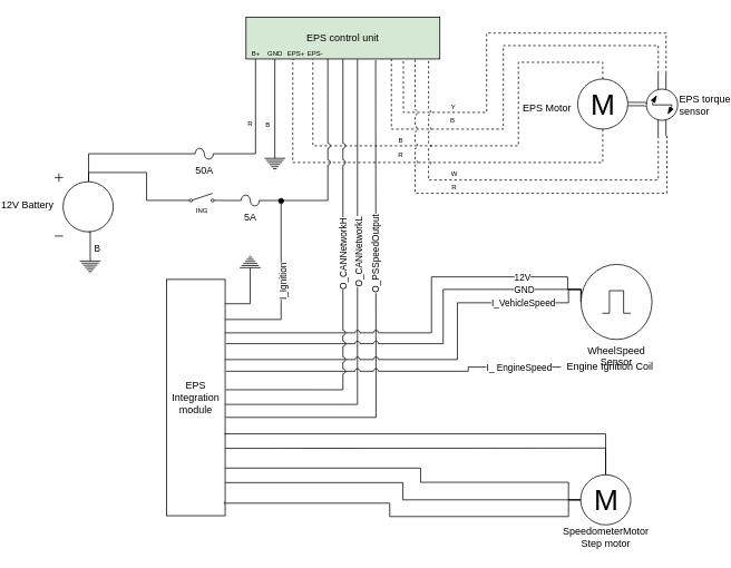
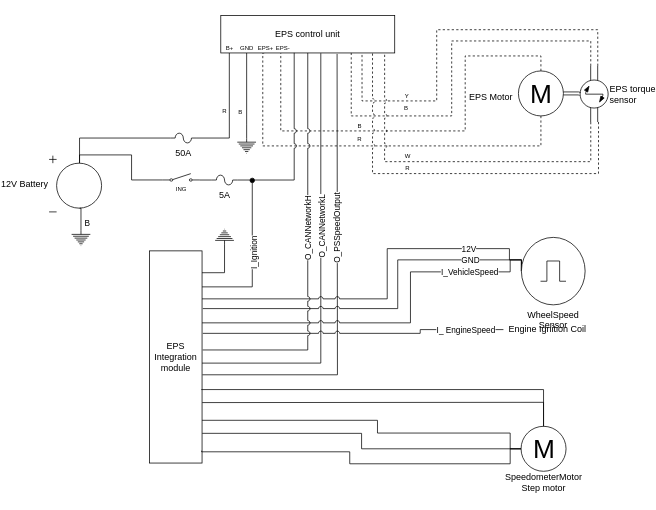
  <mxCell id="0" />
  <mxCell id="1" parent="0" />
  <mxCell id="2" style="edgeStyle=orthogonalEdgeStyle;rounded=0;orthogonalLoop=1;jettySize=auto;html=1;exitX=0.58;exitY=0.135;exitDx=0;exitDy=0;exitPerimeter=0;entryX=0;entryY=0.5;entryDx=0;entryDy=0;entryPerimeter=0;endArrow=none;endFill=0;" parent="1" source="45" target="15" edge="1"><mxGeometry relative="1" as="geometry"><Array as="points"><mxPoint x="61" y="184" /></Array></mxGeometry></mxCell>
  <mxCell id="3" value="" style="group" parent="1" vertex="1" connectable="0"><mxGeometry x="645.97" y="568" width="68" height="90" as="geometry" /></mxCell>
  <mxCell id="4" value="M" style="verticalLabelPosition=middle;shadow=0;dashed=0;align=center;html=1;verticalAlign=middle;strokeWidth=1;shape=ellipse;aspect=fixed;fontSize=35;" parent="3" vertex="1"><mxGeometry x="3.552" width="60" height="60" as="geometry" /></mxCell>
  <mxCell id="5" value="SpeedometerMotor&lt;br&gt;Step motor" style="text;html=1;strokeColor=none;fillColor=none;align=center;verticalAlign=middle;whiteSpace=wrap;rounded=0;" parent="3" vertex="1"><mxGeometry y="60" width="68" height="30" as="geometry" /></mxCell>
  <mxCell id="6" style="edgeStyle=orthogonalEdgeStyle;rounded=0;jumpStyle=arc;jumpSize=6;orthogonalLoop=1;jettySize=auto;html=1;exitX=0.529;exitY=0.016;exitDx=0;exitDy=0;entryX=0.575;entryY=1.007;entryDx=0;entryDy=0;entryPerimeter=0;fontSize=12;startArrow=none;startFill=0;endArrow=none;endFill=0;exitPerimeter=0;" parent="1" source="10" target="28" edge="1"><mxGeometry relative="1" as="geometry" /></mxCell>
  <mxCell id="7" value="O_CANNetworkL" style="edgeLabel;html=1;align=center;verticalAlign=middle;resizable=0;points=[];rotation=-90;" vertex="1" connectable="0" parent="6"><mxGeometry x="0.206" y="-1" relative="1" as="geometry"><mxPoint y="4" as="offset" /></mxGeometry></mxCell>
  <mxCell id="8" style="edgeStyle=orthogonalEdgeStyle;rounded=0;jumpStyle=arc;jumpSize=6;orthogonalLoop=1;jettySize=auto;html=1;exitX=0.584;exitY=-0.006;exitDx=0;exitDy=0;fontSize=12;startArrow=none;startFill=0;endArrow=none;endFill=0;exitPerimeter=0;" parent="1" source="10" edge="1"><mxGeometry relative="1" as="geometry"><mxPoint x="404.118" y="71.294" as="targetPoint" /></mxGeometry></mxCell>
  <mxCell id="9" value="O_PSSpeedOutput" style="edgeLabel;html=1;align=center;verticalAlign=middle;resizable=0;points=[];rotation=-90;" vertex="1" connectable="0" parent="8"><mxGeometry x="0.255" y="-2" relative="1" as="geometry"><mxPoint x="-2" y="7" as="offset" /></mxGeometry></mxCell>
  <mxCell id="10" value="EPS Integration module" style="rounded=0;whiteSpace=wrap;html=1;direction=south;" parent="1" vertex="1"><mxGeometry x="154" y="334" width="70" height="283" as="geometry" /></mxCell>
  <mxCell id="11" value="B" style="edgeStyle=orthogonalEdgeStyle;rounded=0;orthogonalLoop=1;jettySize=auto;html=1;exitX=0.5;exitY=0;exitDx=0;exitDy=0;exitPerimeter=0;endArrow=none;endFill=0;entryX=0.5;entryY=1;entryDx=0;entryDy=0;fontSize=8;" parent="1" source="12" target="30" edge="1"><mxGeometry x="-0.397" y="9" relative="1" as="geometry"><mxPoint x="282" y="144" as="targetPoint" /><Array as="points"><mxPoint x="284" y="166" /><mxPoint x="284" y="166" /></Array><mxPoint as="offset" /></mxGeometry></mxCell>
  <mxCell id="12" value="" style="pointerEvents=1;verticalLabelPosition=bottom;shadow=0;dashed=0;align=center;html=1;verticalAlign=top;shape=mxgraph.electrical.signal_sources.protective_earth;" parent="1" vertex="1"><mxGeometry x="271" y="184" width="25" height="20" as="geometry" /></mxCell>
  <mxCell id="13" style="edgeStyle=orthogonalEdgeStyle;rounded=0;orthogonalLoop=1;jettySize=auto;html=1;exitX=1;exitY=0.5;exitDx=0;exitDy=0;exitPerimeter=0;entryX=0.049;entryY=0.983;entryDx=0;entryDy=0;entryPerimeter=0;endArrow=none;endFill=0;" parent="1" source="15" target="28" edge="1"><mxGeometry relative="1" as="geometry" /></mxCell>
  <mxCell id="14" value="R" style="edgeLabel;html=1;align=center;verticalAlign=middle;resizable=0;points=[];fontSize=8;" parent="13" vertex="1" connectable="0"><mxGeometry x="-0.71" y="2" relative="1" as="geometry"><mxPoint x="14" y="-34" as="offset" /></mxGeometry></mxCell>
  <mxCell id="15" value="50A" style="pointerEvents=1;verticalLabelPosition=bottom;shadow=0;dashed=0;align=center;html=1;verticalAlign=top;shape=mxgraph.electrical.miscellaneous.fuse_4;" parent="1" vertex="1"><mxGeometry x="182" y="177" width="34" height="13" as="geometry" /></mxCell>
  <mxCell id="16" style="edgeStyle=orthogonalEdgeStyle;rounded=0;orthogonalLoop=1;jettySize=auto;html=1;exitX=0.5;exitY=1;exitDx=0;exitDy=0;fontSize=8;endArrow=none;endFill=0;entryX=0.25;entryY=1;entryDx=0;entryDy=0;dashed=1;" parent="1" source="21" target="28" edge="1"><mxGeometry relative="1" as="geometry"><mxPoint x="569" y="204" as="targetPoint" /><Array as="points"><mxPoint x="676" y="194" /><mxPoint x="305" y="194" /></Array></mxGeometry></mxCell>
  <mxCell id="17" value="R" style="edgeLabel;html=1;align=center;verticalAlign=middle;resizable=0;points=[];fontSize=8;" parent="16" vertex="1" connectable="0"><mxGeometry x="0.026" relative="1" as="geometry"><mxPoint x="-8" y="-10" as="offset" /></mxGeometry></mxCell>
  <mxCell id="18" value="" style="group" parent="1" vertex="1" connectable="0"><mxGeometry x="575.5" y="94" width="208.94" height="90" as="geometry" /></mxCell>
  <mxCell id="19" value="" style="group" parent="18" vertex="1" connectable="0"><mxGeometry x="67" width="141.94" height="90" as="geometry" /></mxCell>
  <mxCell id="20" value="" style="group;labelPosition=left;verticalLabelPosition=bottom;align=right;verticalAlign=top;" parent="19" vertex="1" connectable="0"><mxGeometry width="67" height="90" as="geometry" /></mxCell>
  <mxCell id="21" value="M" style="verticalLabelPosition=middle;shadow=0;dashed=0;align=center;html=1;verticalAlign=middle;strokeWidth=1;shape=ellipse;aspect=fixed;fontSize=35;" parent="20" vertex="1"><mxGeometry x="3.5" width="60" height="60" as="geometry" /></mxCell>
  <mxCell id="22" value="EPS torque&lt;br&gt;sensor" style="verticalLabelPosition=middle;aspect=fixed;html=1;verticalAlign=middle;strokeColor=#000000;fillColor=#000000;align=left;outlineConnect=0;shape=mxgraph.fluid_power.x11940;points=[[0,0.37,0],[0,0.62,0],[1,0.37,0],[1,0.62,0]];labelPosition=right;direction=south;" parent="19" vertex="1"><mxGeometry x="85.76" y="-6.76" width="37.42" height="74.94" as="geometry" /></mxCell>
  <mxCell id="23" style="edgeStyle=orthogonalEdgeStyle;shape=link;rounded=0;orthogonalLoop=1;jettySize=auto;html=1;exitX=1;exitY=0.5;exitDx=0;exitDy=0;fontSize=8;endArrow=none;endFill=0;" parent="19" source="21" target="22" edge="1"><mxGeometry relative="1" as="geometry" /></mxCell>
  <mxCell id="24" value="EPS Motor" style="text;html=1;strokeColor=none;fillColor=none;align=center;verticalAlign=middle;whiteSpace=wrap;rounded=0;" parent="18" vertex="1"><mxGeometry y="20" width="67" height="30" as="geometry" /></mxCell>
  <mxCell id="25" style="edgeStyle=orthogonalEdgeStyle;rounded=0;orthogonalLoop=1;jettySize=auto;html=1;exitX=0.5;exitY=0;exitDx=0;exitDy=0;fontSize=8;endArrow=none;endFill=0;dashed=1;" parent="1" source="21" target="28" edge="1"><mxGeometry relative="1" as="geometry"><Array as="points"><mxPoint x="676" y="74" /><mxPoint x="575" y="74" /><mxPoint x="575" y="174" /><mxPoint x="329" y="174" /></Array></mxGeometry></mxCell>
  <mxCell id="26" value="B" style="edgeLabel;html=1;align=center;verticalAlign=middle;resizable=0;points=[];fontSize=8;" parent="25" vertex="1" connectable="0"><mxGeometry x="0.145" y="-1" relative="1" as="geometry"><mxPoint x="-36" y="-6" as="offset" /></mxGeometry></mxCell>
  <mxCell id="27" value="" style="group;strokeColor=none;fillColor=default;" parent="1" vertex="1" connectable="0"><mxGeometry x="249" y="20" width="232" height="50" as="geometry" /></mxCell>
- <mxCell id="28" value="EPS control unit" style="rounded=0;whiteSpace=wrap;html=1;fillColor=#d5e8d4;" parent="27" vertex="1"><mxGeometry width="232" height="50" as="geometry" /></mxCell>
+ <mxCell id="28" value="EPS control unit" style="rounded=0;whiteSpace=wrap;html=1;" parent="27" vertex="1"><mxGeometry width="232" height="50" as="geometry" /></mxCell>
  <mxCell id="29" value="B+" style="text;html=1;strokeColor=none;fillColor=none;align=center;verticalAlign=middle;whiteSpace=wrap;rounded=0;fontSize=8;" parent="27" vertex="1"><mxGeometry x="2" y="40" width="20" height="8" as="geometry" /></mxCell>
  <mxCell id="30" value="GND" style="text;html=1;strokeColor=none;fillColor=none;align=center;verticalAlign=middle;whiteSpace=wrap;rounded=0;fontSize=8;" parent="27" vertex="1"><mxGeometry x="24.5" y="40" width="20" height="8" as="geometry" /></mxCell>
  <mxCell id="31" value="EPS+" style="text;html=1;strokeColor=none;fillColor=none;align=center;verticalAlign=middle;whiteSpace=wrap;rounded=0;fontSize=8;" parent="27" vertex="1"><mxGeometry x="50" y="40" width="20" height="8" as="geometry" /></mxCell>
  <mxCell id="32" value="EPS-" style="text;html=1;strokeColor=none;fillColor=none;align=center;verticalAlign=middle;whiteSpace=wrap;rounded=0;fontSize=8;" parent="27" vertex="1"><mxGeometry x="73" y="40" width="20" height="8" as="geometry" /></mxCell>
  <mxCell id="33" style="edgeStyle=orthogonalEdgeStyle;rounded=0;orthogonalLoop=1;jettySize=auto;html=1;exitX=0;exitY=0.37;exitDx=0;exitDy=0;exitPerimeter=0;fontSize=8;endArrow=none;endFill=0;entryX=0.812;entryY=1.002;entryDx=0;entryDy=0;dashed=1;entryPerimeter=0;" parent="1" source="22" target="28" edge="1"><mxGeometry relative="1" as="geometry"><mxPoint x="709.207" y="80.828" as="targetPoint" /><Array as="points"><mxPoint x="752" y="39" /><mxPoint x="537" y="39" /><mxPoint x="537" y="134" /><mxPoint x="437" y="134" /><mxPoint x="437" y="70" /></Array></mxGeometry></mxCell>
  <mxCell id="34" value="Y" style="edgeLabel;html=1;align=center;verticalAlign=middle;resizable=0;points=[];fontSize=8;" parent="33" vertex="1" connectable="0"><mxGeometry x="0.516" y="-1" relative="1" as="geometry"><mxPoint x="-4" y="-6" as="offset" /></mxGeometry></mxCell>
  <mxCell id="35" style="edgeStyle=orthogonalEdgeStyle;rounded=0;orthogonalLoop=1;jettySize=auto;html=1;exitX=0;exitY=0.62;exitDx=0;exitDy=0;exitPerimeter=0;fontSize=8;endArrow=none;endFill=0;dashed=1;entryX=0.75;entryY=1;entryDx=0;entryDy=0;" parent="1" source="22" target="28" edge="1"><mxGeometry relative="1" as="geometry"><mxPoint x="346" y="73" as="targetPoint" /><Array as="points"><mxPoint x="743" y="54" /><mxPoint x="557" y="54" /><mxPoint x="557" y="154" /><mxPoint x="423" y="154" /></Array></mxGeometry></mxCell>
  <mxCell id="36" value="B" style="edgeLabel;html=1;align=center;verticalAlign=middle;resizable=0;points=[];fontSize=8;" parent="35" vertex="1" connectable="0"><mxGeometry x="0.892" relative="1" as="geometry"><mxPoint x="72" y="45" as="offset" /></mxGeometry></mxCell>
  <mxCell id="37" style="edgeStyle=orthogonalEdgeStyle;rounded=0;orthogonalLoop=1;jettySize=auto;html=1;exitX=1;exitY=0.37;exitDx=0;exitDy=0;exitPerimeter=0;entryX=0.868;entryY=1.002;entryDx=0;entryDy=0;entryPerimeter=0;fontSize=8;endArrow=none;endFill=0;jumpStyle=arc;jumpSize=6;dashed=1;" parent="1" edge="1"><mxGeometry relative="1" as="geometry"><mxPoint x="752.835" y="162.09" as="sourcePoint" /><mxPoint x="451.376" y="70.01" as="targetPoint" /><Array as="points"><mxPoint x="753" y="230.91" /><mxPoint x="451" y="230.91" /><mxPoint x="451" y="69.91" /></Array></mxGeometry></mxCell>
  <mxCell id="38" value="R" style="edgeLabel;html=1;align=center;verticalAlign=middle;resizable=0;points=[];fontSize=8;" parent="37" vertex="1" connectable="0"><mxGeometry x="0.11" relative="1" as="geometry"><mxPoint x="-29" y="-8" as="offset" /></mxGeometry></mxCell>
  <mxCell id="39" style="edgeStyle=orthogonalEdgeStyle;rounded=0;jumpStyle=arc;jumpSize=6;orthogonalLoop=1;jettySize=auto;html=1;exitX=1;exitY=0.62;exitDx=0;exitDy=0;exitPerimeter=0;entryX=0.942;entryY=1.017;entryDx=0;entryDy=0;entryPerimeter=0;fontSize=8;endArrow=none;endFill=0;dashed=1;" parent="1" source="22" target="28" edge="1"><mxGeometry relative="1" as="geometry"><Array as="points"><mxPoint x="743" y="215" /><mxPoint x="468" y="215" /><mxPoint x="468" y="71" /></Array></mxGeometry></mxCell>
  <mxCell id="40" value="W" style="edgeLabel;html=1;align=center;verticalAlign=middle;resizable=0;points=[];fontSize=8;" parent="39" vertex="1" connectable="0"><mxGeometry x="0.319" y="-1" relative="1" as="geometry"><mxPoint x="13" y="-7" as="offset" /></mxGeometry></mxCell>
  <mxCell id="41" style="edgeStyle=orthogonalEdgeStyle;rounded=0;jumpStyle=arc;jumpSize=6;orthogonalLoop=1;jettySize=auto;html=1;exitX=0;exitY=0.84;exitDx=0;exitDy=0;exitPerimeter=0;entryX=0.58;entryY=0.135;entryDx=0;entryDy=0;entryPerimeter=0;fontSize=8;endArrow=none;endFill=0;dashed=0;" parent="1" source="43" target="45" edge="1"><mxGeometry relative="1" as="geometry"><Array as="points"><mxPoint x="130" y="239" /><mxPoint x="130" y="206" /><mxPoint x="61" y="206" /></Array></mxGeometry></mxCell>
  <mxCell id="42" style="edgeStyle=orthogonalEdgeStyle;rounded=0;jumpStyle=arc;jumpSize=6;orthogonalLoop=1;jettySize=auto;html=1;exitX=1;exitY=0.5;exitDx=0;exitDy=0;exitPerimeter=0;entryX=0.422;entryY=0.997;entryDx=0;entryDy=0;entryPerimeter=0;fontSize=8;endArrow=none;endFill=0;" parent="1" source="51" target="28" edge="1"><mxGeometry relative="1" as="geometry" /></mxCell>
  <mxCell id="43" value="ING" style="pointerEvents=1;verticalLabelPosition=bottom;shadow=0;dashed=0;align=center;html=1;verticalAlign=top;shape=mxgraph.electrical.electro-mechanical.simple_switch;fontSize=8;strokeColor=default;fillColor=default;" parent="1" vertex="1"><mxGeometry x="171" y="231" width="50" height="10" as="geometry" /></mxCell>
  <mxCell id="44" value="" style="group" parent="1" vertex="1" connectable="0"><mxGeometry x="20" y="207" width="70" height="120" as="geometry" /></mxCell>
  <mxCell id="45" value="12V Battery" style="pointerEvents=1;verticalLabelPosition=middle;shadow=0;dashed=0;align=right;html=1;verticalAlign=middle;shape=mxgraph.electrical.signal_sources.dc_source_1;labelPosition=left;" parent="44" vertex="1"><mxGeometry width="70" height="75" as="geometry" /></mxCell>
  <mxCell id="46" value="" style="pointerEvents=1;verticalLabelPosition=bottom;shadow=0;dashed=0;align=center;html=1;verticalAlign=top;shape=mxgraph.electrical.signal_sources.protective_earth;" parent="44" vertex="1"><mxGeometry x="30" y="100" width="25" height="20" as="geometry" /></mxCell>
  <mxCell id="47" value="B" style="edgeStyle=orthogonalEdgeStyle;rounded=0;orthogonalLoop=1;jettySize=auto;html=1;exitX=0.58;exitY=0.935;exitDx=0;exitDy=0;exitPerimeter=0;entryX=0.5;entryY=0;entryDx=0;entryDy=0;entryPerimeter=0;endArrow=none;endFill=0;" parent="44" source="45" target="46" edge="1"><mxGeometry x="0.372" y="8" relative="1" as="geometry"><mxPoint as="offset" /></mxGeometry></mxCell>
  <mxCell id="48" style="edgeStyle=orthogonalEdgeStyle;rounded=0;jumpStyle=arc;jumpSize=6;orthogonalLoop=1;jettySize=auto;html=1;exitX=0;exitY=0.5;exitDx=0;exitDy=0;exitPerimeter=0;entryX=1;entryY=0.84;entryDx=0;entryDy=0;entryPerimeter=0;fontSize=8;endArrow=none;endFill=0;" parent="1" source="51" target="43" edge="1"><mxGeometry relative="1" as="geometry" /></mxCell>
  <mxCell id="49" style="rounded=0;jumpStyle=arc;jumpSize=6;orthogonalLoop=1;jettySize=auto;html=1;fontSize=12;endArrow=none;endFill=0;edgeStyle=orthogonalEdgeStyle;startArrow=oval;startFill=1;" parent="1" edge="1"><mxGeometry relative="1" as="geometry"><mxPoint x="291" y="240" as="sourcePoint" /><mxPoint x="224" y="382" as="targetPoint" /><Array as="points"><mxPoint x="291" y="382" /><mxPoint x="224" y="382" /></Array></mxGeometry></mxCell>
  <mxCell id="50" value="I_Ignition" style="edgeLabel;html=1;align=center;verticalAlign=middle;resizable=0;points=[];rotation=-90;" vertex="1" connectable="0" parent="49"><mxGeometry x="-0.059" y="2" relative="1" as="geometry"><mxPoint as="offset" /></mxGeometry></mxCell>
  <mxCell id="51" value="5A" style="pointerEvents=1;verticalLabelPosition=bottom;shadow=0;dashed=0;align=center;html=1;verticalAlign=top;shape=mxgraph.electrical.miscellaneous.fuse_4;" parent="1" vertex="1"><mxGeometry x="237" y="233" width="34" height="13" as="geometry" /></mxCell>
  <mxCell id="52" style="edgeStyle=orthogonalEdgeStyle;rounded=0;jumpStyle=arc;jumpSize=6;orthogonalLoop=1;jettySize=auto;html=1;exitX=0;exitY=0.5;exitDx=0;exitDy=0;exitPerimeter=0;fontSize=12;startArrow=none;startFill=0;endArrow=none;endFill=0;" parent="1" source="58" target="10" edge="1"><mxGeometry relative="1" as="geometry"><Array as="points"><mxPoint x="634" y="346" /><mxPoint x="634" y="331" /><mxPoint x="471" y="331" /><mxPoint x="471" y="398" /></Array></mxGeometry></mxCell>
  <mxCell id="53" value="12V" style="edgeLabel;html=1;align=center;verticalAlign=middle;resizable=0;points=[];" vertex="1" connectable="0" parent="52"><mxGeometry x="-0.465" y="2" relative="1" as="geometry"><mxPoint x="39" y="-2" as="offset" /></mxGeometry></mxCell>
  <mxCell id="54" style="edgeStyle=orthogonalEdgeStyle;rounded=0;jumpStyle=arc;jumpSize=6;orthogonalLoop=1;jettySize=auto;html=1;exitX=0;exitY=0.5;exitDx=0;exitDy=0;exitPerimeter=0;fontSize=12;startArrow=none;startFill=0;endArrow=none;endFill=0;" parent="1" source="58" edge="1"><mxGeometry relative="1" as="geometry"><Array as="points"><mxPoint x="485" y="346" /><mxPoint x="485" y="411" /></Array><mxPoint x="225" y="411" as="targetPoint" /></mxGeometry></mxCell>
  <mxCell id="55" value="GND" style="edgeLabel;html=1;align=center;verticalAlign=middle;resizable=0;points=[];" vertex="1" connectable="0" parent="54"><mxGeometry x="-0.608" y="3" relative="1" as="geometry"><mxPoint x="15" y="-3" as="offset" /></mxGeometry></mxCell>
  <mxCell id="56" style="edgeStyle=orthogonalEdgeStyle;rounded=0;jumpStyle=arc;jumpSize=6;orthogonalLoop=1;jettySize=auto;html=1;exitX=0;exitY=0.5;exitDx=0;exitDy=0;exitPerimeter=0;fontSize=12;startArrow=none;startFill=0;endArrow=none;endFill=0;" parent="1" source="58" target="10" edge="1"><mxGeometry relative="1" as="geometry"><mxPoint x="224" y="430" as="targetPoint" /><Array as="points"><mxPoint x="635" y="346" /><mxPoint x="635" y="362" /><mxPoint x="502" y="362" /><mxPoint x="502" y="430" /></Array></mxGeometry></mxCell>
  <mxCell id="57" value="I_VehicleSpeed" style="edgeLabel;html=1;align=center;verticalAlign=middle;resizable=0;points=[];" vertex="1" connectable="0" parent="56"><mxGeometry x="-0.512" y="-1" relative="1" as="geometry"><mxPoint x="27" y="1" as="offset" /></mxGeometry></mxCell>
  <mxCell id="58" value="&lt;span style=&quot;font-size: 12px&quot;&gt;WheelSpeed&lt;br&gt;Sensor&lt;/span&gt;" style="pointerEvents=1;verticalLabelPosition=bottom;shadow=0;dashed=0;align=center;html=1;verticalAlign=top;shape=mxgraph.electrical.signal_sources.source;aspect=fixed;points=[[0.5,0,0],[1,0.5,0],[0.5,1,0],[0,0.5,0]];elSignalType=pulse;fontSize=8;strokeColor=default;fillColor=default;" parent="1" vertex="1"><mxGeometry x="649.97" y="316" width="85" height="90" as="geometry" /></mxCell>
  <mxCell id="59" style="edgeStyle=orthogonalEdgeStyle;rounded=0;jumpStyle=arc;jumpSize=6;orthogonalLoop=1;jettySize=auto;html=1;exitX=0;exitY=0.5;exitDx=0;exitDy=0;fontSize=12;startArrow=none;startFill=0;endArrow=none;endFill=0;" parent="1" source="61" edge="1"><mxGeometry relative="1" as="geometry"><mxPoint x="225" y="444" as="targetPoint" /><Array as="points"><mxPoint x="515" y="439" /><mxPoint x="515" y="444" /></Array></mxGeometry></mxCell>
  <mxCell id="60" value="I_ EngineSpeed" style="edgeLabel;html=1;align=center;verticalAlign=middle;resizable=0;points=[];" vertex="1" connectable="0" parent="59"><mxGeometry x="-0.618" y="3" relative="1" as="geometry"><mxPoint x="27" y="-3" as="offset" /></mxGeometry></mxCell>
  <mxCell id="61" value="Engine Ignition Coil" style="text;html=1;strokeColor=none;fillColor=none;align=center;verticalAlign=middle;whiteSpace=wrap;rounded=0;fontSize=12;" parent="1" vertex="1"><mxGeometry x="626" y="424" width="118.03" height="30" as="geometry" /></mxCell>
  <mxCell id="62" style="edgeStyle=orthogonalEdgeStyle;rounded=0;jumpStyle=arc;jumpSize=6;orthogonalLoop=1;jettySize=auto;html=1;exitX=0.5;exitY=0;exitDx=0;exitDy=0;fontSize=12;startArrow=none;startFill=0;endArrow=none;endFill=0;" parent="1" source="4" edge="1"><mxGeometry relative="1" as="geometry"><Array as="points"><mxPoint x="680" y="519" /></Array><mxPoint x="223" y="519" as="targetPoint" /></mxGeometry></mxCell>
  <mxCell id="63" style="edgeStyle=orthogonalEdgeStyle;rounded=0;jumpStyle=arc;jumpSize=6;orthogonalLoop=1;jettySize=auto;html=1;exitX=0.5;exitY=0;exitDx=0;exitDy=0;fontSize=12;startArrow=none;startFill=0;endArrow=none;endFill=0;entryX=0.715;entryY=-0.003;entryDx=0;entryDy=0;entryPerimeter=0;" parent="1" source="4" target="10" edge="1"><mxGeometry relative="1" as="geometry"><Array as="points"><mxPoint x="680" y="536" /><mxPoint x="664" y="536" /></Array></mxGeometry></mxCell>
  <mxCell id="64" style="edgeStyle=orthogonalEdgeStyle;rounded=0;jumpStyle=arc;jumpSize=6;orthogonalLoop=1;jettySize=auto;html=1;exitX=0;exitY=0.5;exitDx=0;exitDy=0;fontSize=12;startArrow=none;startFill=0;endArrow=none;endFill=0;" parent="1" source="4" target="10" edge="1"><mxGeometry relative="1" as="geometry"><mxPoint x="225" y="560" as="targetPoint" /><Array as="points"><mxPoint x="635" y="598" /><mxPoint x="635" y="577" /><mxPoint x="458" y="577" /><mxPoint x="458" y="560" /></Array></mxGeometry></mxCell>
  <mxCell id="65" style="edgeStyle=orthogonalEdgeStyle;rounded=0;jumpStyle=arc;jumpSize=6;orthogonalLoop=1;jettySize=auto;html=1;exitX=0;exitY=0.5;exitDx=0;exitDy=0;entryX=0.86;entryY=-0.003;entryDx=0;entryDy=0;entryPerimeter=0;fontSize=12;startArrow=none;startFill=0;endArrow=none;endFill=0;" parent="1" source="4" target="10" edge="1"><mxGeometry relative="1" as="geometry" /></mxCell>
  <mxCell id="66" style="edgeStyle=orthogonalEdgeStyle;rounded=0;jumpStyle=arc;jumpSize=6;orthogonalLoop=1;jettySize=auto;html=1;exitX=0;exitY=0.5;exitDx=0;exitDy=0;entryX=0.942;entryY=0.009;entryDx=0;entryDy=0;entryPerimeter=0;fontSize=12;startArrow=none;startFill=0;endArrow=none;endFill=0;" parent="1" source="4" target="10" edge="1"><mxGeometry relative="1" as="geometry"><Array as="points"><mxPoint x="635" y="598" /><mxPoint x="635" y="618" /><mxPoint x="421" y="618" /><mxPoint x="421" y="602" /><mxPoint x="223" y="602" /></Array></mxGeometry></mxCell>
  <mxCell id="67" style="edgeStyle=orthogonalEdgeStyle;rounded=0;jumpStyle=arc;jumpSize=6;orthogonalLoop=1;jettySize=auto;html=1;exitX=0.5;exitY=1;exitDx=0;exitDy=0;entryX=0.467;entryY=-0.012;entryDx=0;entryDy=0;entryPerimeter=0;fontSize=12;startArrow=none;startFill=0;endArrow=none;endFill=0;" parent="1" source="28" target="10" edge="1"><mxGeometry relative="1" as="geometry" /></mxCell>
  <mxCell id="68" value="O_CANNetworkH" style="edgeLabel;html=1;align=center;verticalAlign=middle;resizable=0;points=[];rotation=-90;" vertex="1" connectable="0" parent="67"><mxGeometry x="-0.225" y="-1" relative="1" as="geometry"><mxPoint x="1" y="27" as="offset" /></mxGeometry></mxCell>
  <mxCell id="69" style="edgeStyle=orthogonalEdgeStyle;rounded=0;orthogonalLoop=1;jettySize=auto;html=1;exitX=0.5;exitY=0;exitDx=0;exitDy=0;exitPerimeter=0;entryX=0.103;entryY=0.001;entryDx=0;entryDy=0;entryPerimeter=0;endArrow=none;endFill=0;" edge="1" parent="1" source="70" target="10"><mxGeometry relative="1" as="geometry" /></mxCell>
  <mxCell id="70" value="" style="pointerEvents=1;verticalLabelPosition=bottom;shadow=0;dashed=0;align=center;html=1;verticalAlign=top;shape=mxgraph.electrical.signal_sources.protective_earth;rotation=-180;" vertex="1" parent="1"><mxGeometry x="241.5" y="305" width="25" height="20" as="geometry" /></mxCell>
